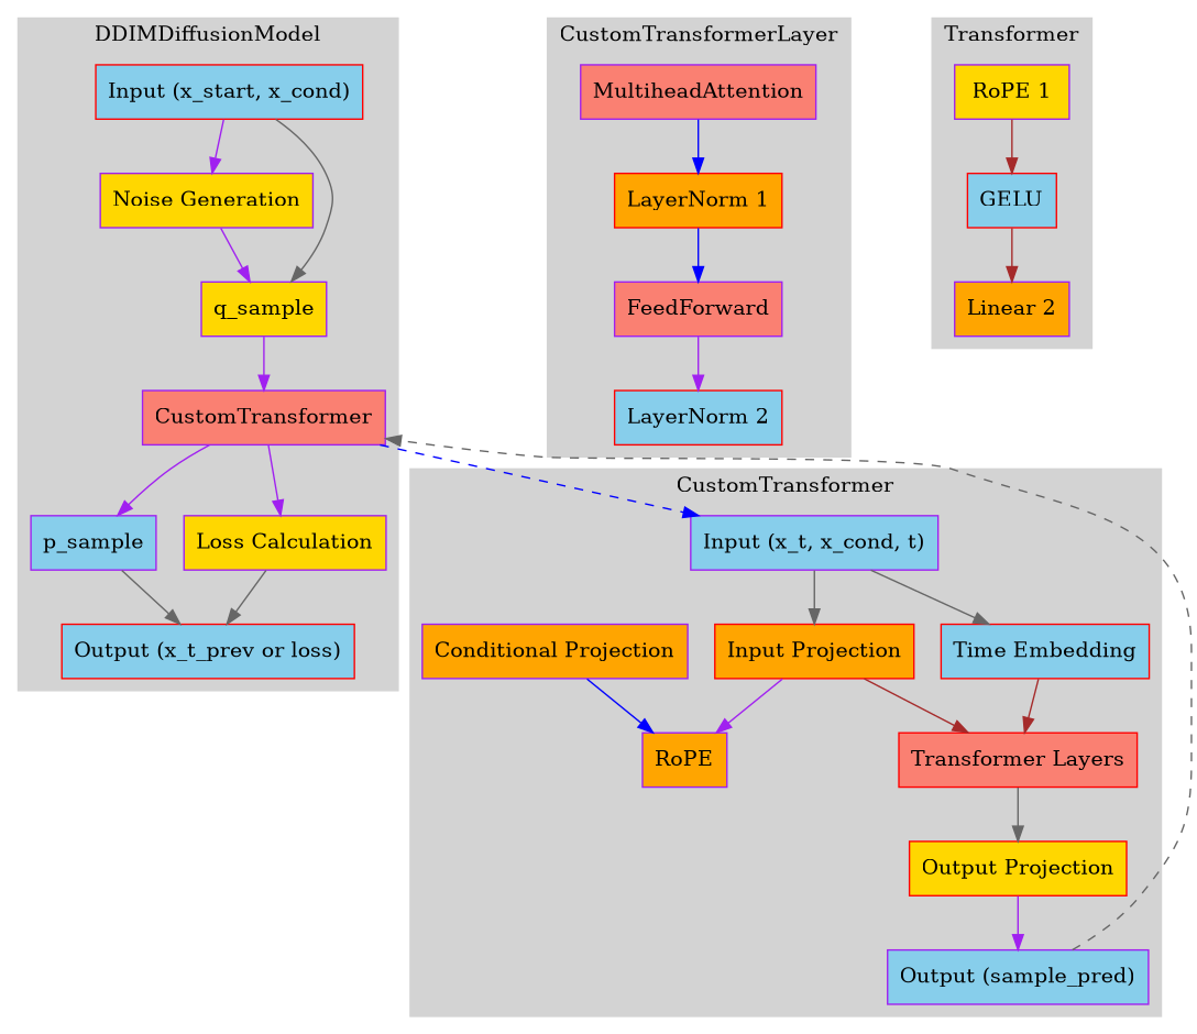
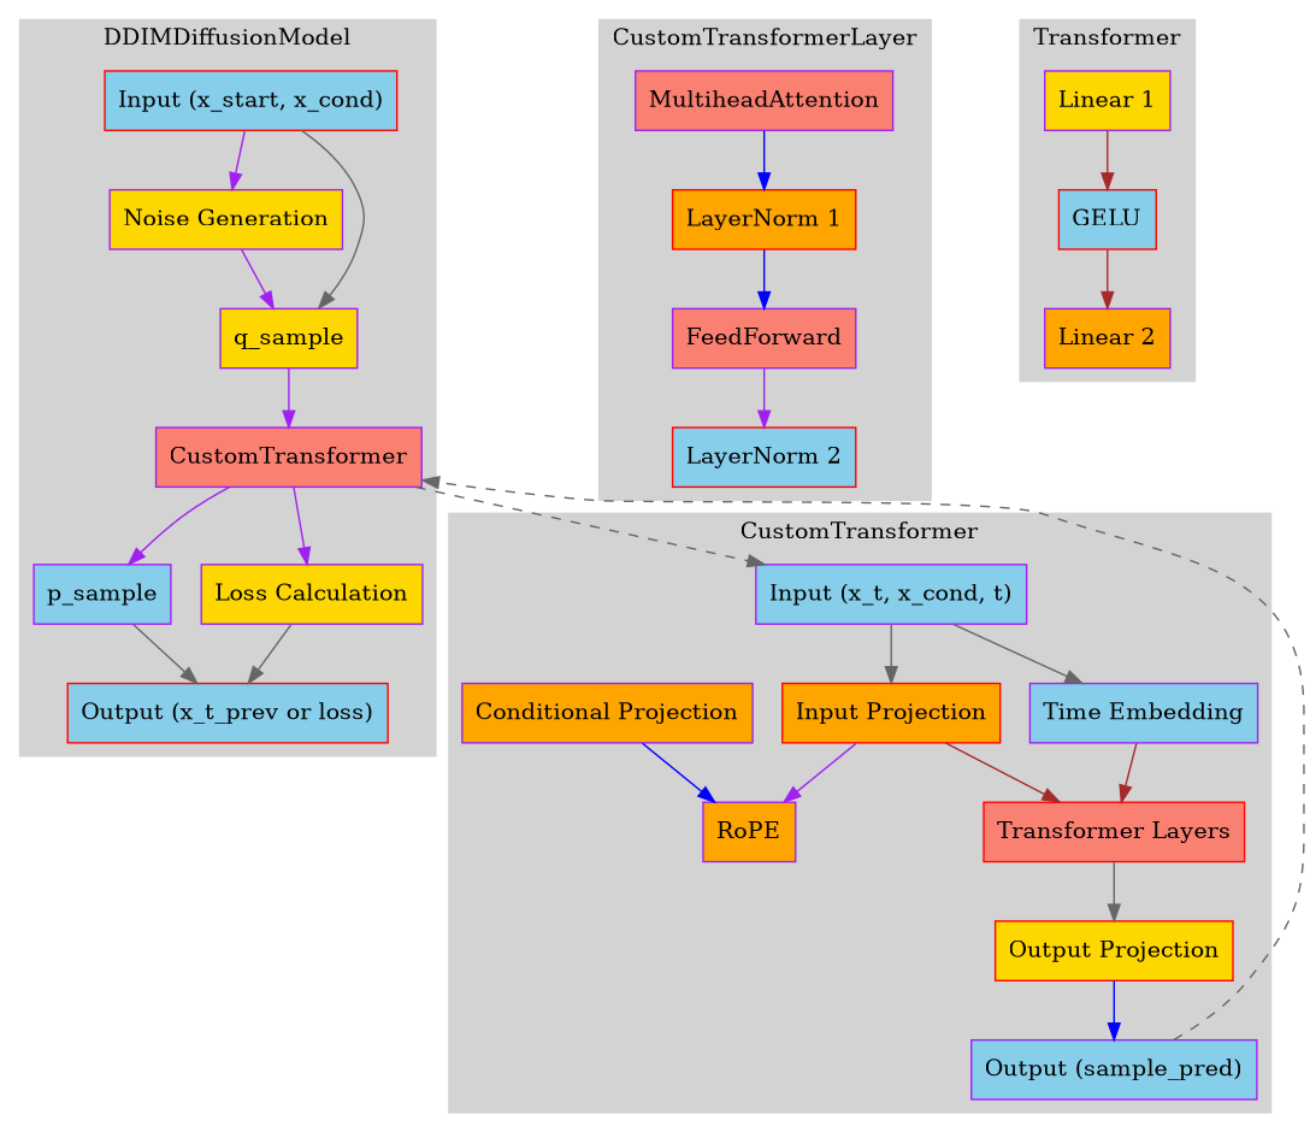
  digraph {
    rankdir=TB
    node [color=purple fillcolor=skyblue shape=box style=filled]
    edge [color=gray40]
    n1 [color=red label="Input (x_start, x_cond)"]
    n2 [fillcolor=gold label="Noise Generation"]
    n3 [fillcolor=gold label=q_sample]
    n4 [fillcolor=salmon label=CustomTransformer]
    n5 [label=p_sample]
    n6 [fillcolor=gold label="Loss Calculation"]
    n7 [color=red label="Output (x_t_prev or loss)"]
    n8 [label="Input (x_t, x_cond, t)"]
    n9 [color=red fillcolor=orange label="Input Projection"]
    n10 [fillcolor=orange label="Conditional Projection"]
-   n11 [color=red label="Time Embedding"]
+   n11 [label="Time Embedding"]
    n12 [fillcolor=orange label=RoPE]
    n13 [color=red fillcolor=salmon label="Transformer Layers"]
    n14 [color=red fillcolor=gold label="Output Projection"]
    n15 [label="Output (sample_pred)"]
    n16 [fillcolor=salmon label=MultiheadAttention]
    n17 [color=red fillcolor=orange label="LayerNorm 1"]
    n18 [fillcolor=salmon label=FeedForward]
    n19 [color=red label="LayerNorm 2"]
-   n20 [fillcolor=gold label="RoPE 1"]
+   n20 [fillcolor=gold label="Linear 1"]
    n21 [color=red label=GELU]
    n22 [fillcolor=orange label="Linear 2"]
    subgraph cluster_1 {
      color=lightgrey
      label=DDIMDiffusionModel
      style=filled
      n1
      n2
      n3
      n4
      n5
      n6
      n7
    }
    subgraph cluster_2 {
      color=lightgrey
      label=CustomTransformer
      style=filled
      n8
      n9
      n10
      n11
      n12
      n13
      n14
      n15
    }
    subgraph cluster_3 {
      color=lightgrey
      label=CustomTransformerLayer
      style=filled
      n16
      n17
      n18
      n19
    }
    subgraph cluster_4 {
      color=lightgrey
      label=Transformer
      style=filled
      n20
      n21
      n22
    }
    n1 -> n2 [color=purple]
    n1 -> n3
    n2 -> n3 [color=purple]
    n3 -> n4 [color=purple]
    n4 -> n5 [color=purple]
    n4 -> n6 [color=purple]
-   n4 -> n8 [color=blue style=dashed]
+   n4 -> n8 [style=dashed]
    n5 -> n7
    n6 -> n7
    n8 -> n9
    n8 -> n11
    n9 -> n12 [color=purple]
    n9 -> n13 [color=brown]
    n10 -> n12 [color=blue]
    n11 -> n13 [color=brown]
    n13 -> n14
-   n14 -> n15 [color=purple]
+   n14 -> n15 [color=blue]
    n15 -> n4 [style=dashed]
    n16 -> n17 [color=blue]
    n17 -> n18 [color=blue]
    n18 -> n19 [color=purple]
    n20 -> n21 [color=brown]
    n21 -> n22 [color=brown]
  }
